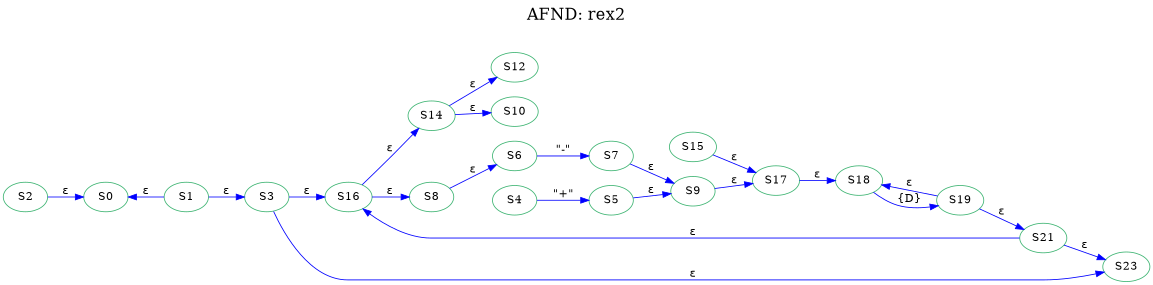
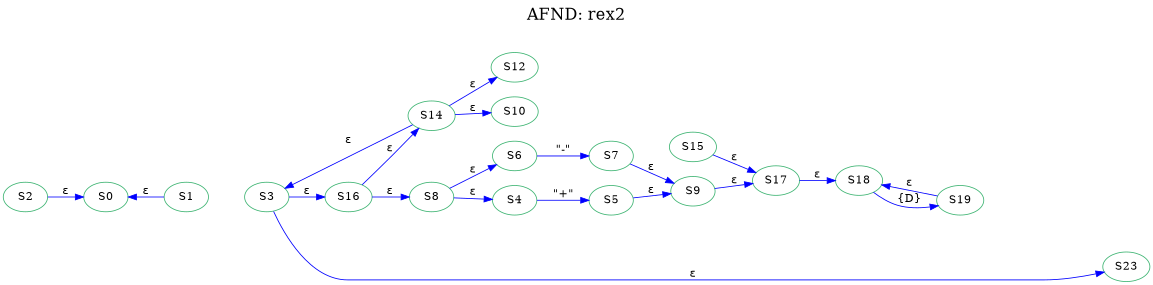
  digraph {
    fontsize=20
    label="AFND: rex2"
    labelloc=t
    rankdir=LR
    node [color=mediumseagreen]
    edge [color=blue]
    n1 [label=S0]
    n2 [label=S1]
    n3 [label=S3]
    n4 [label=S16]
    S23
    n6 [label=S2]
    n7 [label=S8]
    n8 [label=S14]
-   n9 [label=S21]
    n10 [label=S4]
    n11 [label=S5]
    n12 [label=S9]
    n13 [label=S17]
    n14 [label=S6]
    n15 [label=S7]
    n16 [label=S18]
    n17 [label=S10]
    n18 [label=S15]
    n19 [label=S12]
    n20 [label=S19]
    n1 -> n2 [dir=back label="ε"]
-   n2 -> n3 [label="ε"]
+   n8 -> n3 [label="ε"]
    n3 -> n4 [label="ε"]
    n3 -> S23 [label="ε"]
    n4 -> n7 [label="ε"]
    n4 -> n8 [label="ε"]
-   n4 -> n9 [dir=back label="ε"]
    n6 -> n1 [label="ε"]
+   n7 -> n10 [label="ε"]
    n7 -> n14 [label="ε"]
    n8 -> n17 [label="ε"]
    n8 -> n19 [label="ε"]
-   n9 -> S23 [label="ε"]
    n10 -> n11 [label="\"+\""]
    n11 -> n12 [label="ε"]
    n12 -> n13 [label="ε"]
    n13 -> n16 [label="ε"]
    n14 -> n15 [label="\"-\""]
    n15 -> n12 [label="ε"]
    n16 -> n20 [label="{D}"]
    n16 -> n20 [dir=back label="ε"]
    n18 -> n13 [label="ε"]
-   n20 -> n9 [label="ε"]
  }
